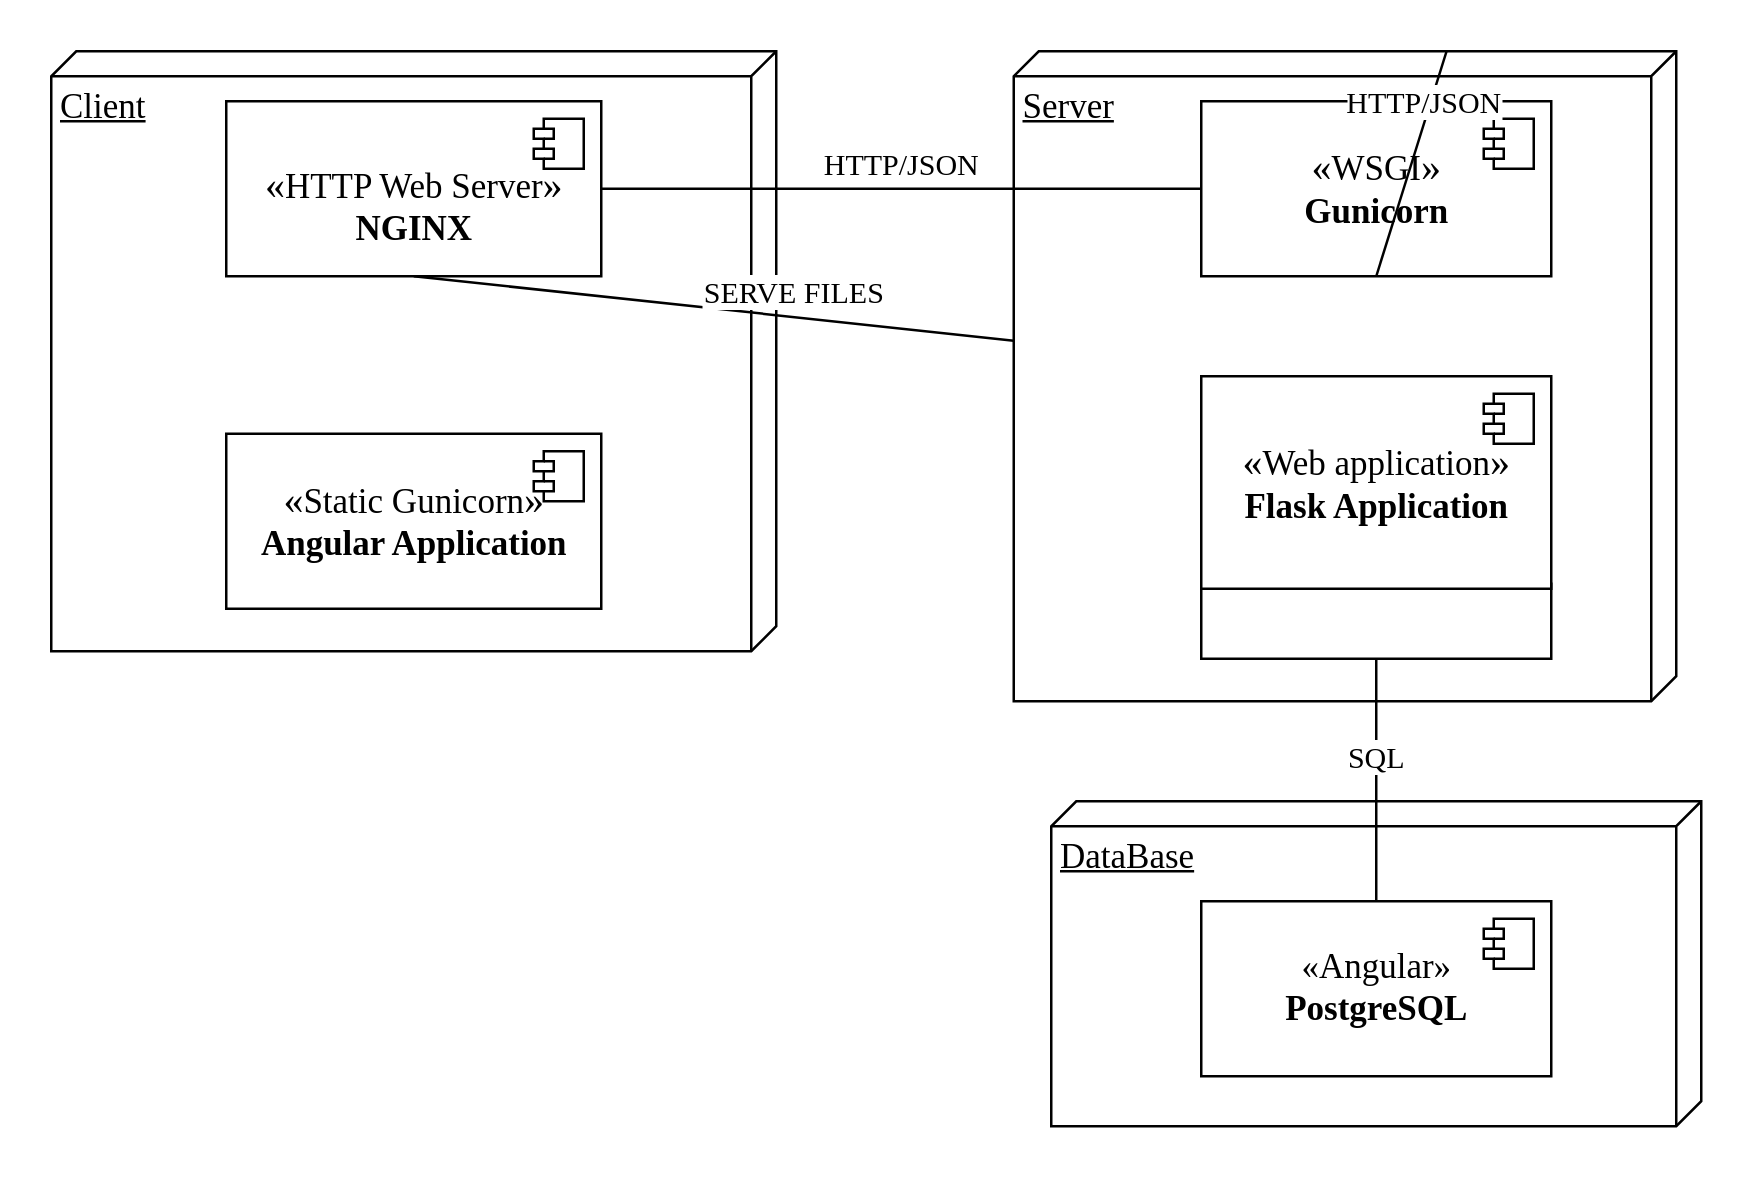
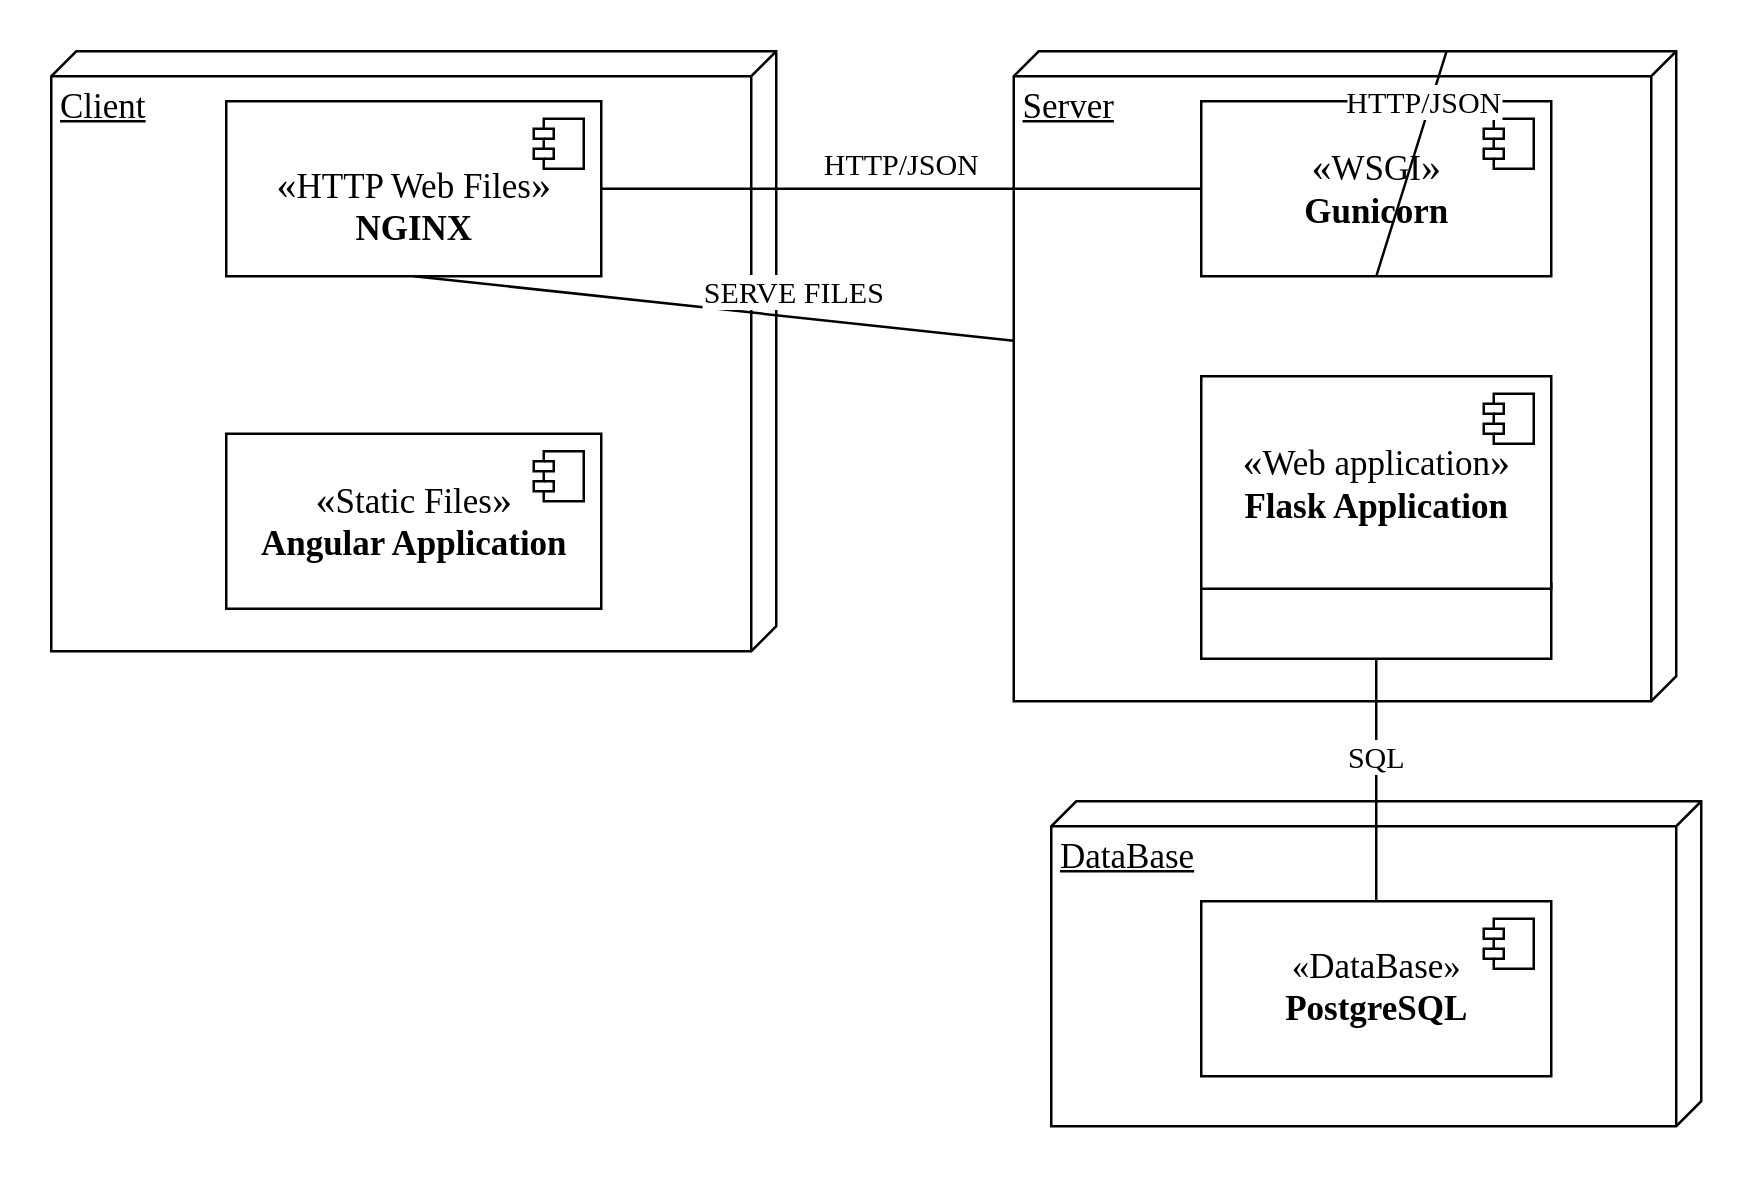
  <mxCell id="0" />
  <mxCell id="1" parent="0" />
  <mxCell id="2" value="&lt;font style=&quot;font-size: 14px&quot; face=&quot;Old Standard TT&quot;&gt;Server&lt;/font&gt;" style="verticalAlign=top;align=left;spacingTop=8;spacingLeft=2;spacingRight=12;shape=cube;size=10;direction=south;fontStyle=4;html=1;rounded=0;shadow=0;comic=0;labelBackgroundColor=none;strokeWidth=1;fontFamily=Verdana;fontSize=12" parent="1" vertex="1"><mxGeometry x="405" y="20" width="265" height="260" as="geometry" /></mxCell>
  <mxCell id="3" value="" style="rounded=0;whiteSpace=wrap;html=1;" parent="1" vertex="1"><mxGeometry x="480" y="233" width="140" height="30" as="geometry" /></mxCell>
  <mxCell id="4" value="&lt;font face=&quot;Old Standard TT&quot; style=&quot;font-size: 14px&quot;&gt;Client&lt;/font&gt;" style="verticalAlign=top;align=left;spacingTop=8;spacingLeft=2;spacingRight=12;shape=cube;size=10;direction=south;fontStyle=4;html=1;rounded=0;shadow=0;comic=0;labelBackgroundColor=none;strokeWidth=1;fontFamily=Verdana;fontSize=12" parent="1" vertex="1"><mxGeometry x="20" y="20" width="290" height="240" as="geometry" /></mxCell>
  <mxCell id="5" value="&lt;font face=&quot;Old Standard TT&quot; style=&quot;font-size: 14px&quot;&gt;DataBase&lt;/font&gt;" style="verticalAlign=top;align=left;spacingTop=8;spacingLeft=2;spacingRight=12;shape=cube;size=10;direction=south;fontStyle=4;html=1;rounded=0;shadow=0;comic=0;labelBackgroundColor=none;strokeWidth=1;fontFamily=Verdana;fontSize=12" parent="1" vertex="1"><mxGeometry x="420" y="320" width="260" height="130" as="geometry" /></mxCell>
- <mxCell id="6" value="&lt;font face=&quot;Old Standard TT&quot; style=&quot;font-size: 16px&quot;&gt;«&lt;/font&gt;&lt;font face=&quot;Old Standard TT&quot; style=&quot;font-size: 14px&quot;&gt;Static Gunicorn&lt;/font&gt;&lt;font face=&quot;Old Standard TT&quot;&gt;&lt;font style=&quot;font-size: 16px&quot;&gt;»&lt;/font&gt;&lt;br&gt;&lt;b style=&quot;font-size: 14px&quot;&gt;Angular Application&lt;/b&gt;&lt;/font&gt;" style="html=1;dropTarget=0;" parent="1" vertex="1"><mxGeometry x="90" y="173" width="150" height="70" as="geometry" /></mxCell>
+ <mxCell id="6" value="&lt;font face=&quot;Old Standard TT&quot; style=&quot;font-size: 16px&quot;&gt;«&lt;/font&gt;&lt;font face=&quot;Old Standard TT&quot; style=&quot;font-size: 14px&quot;&gt;Static Files&lt;/font&gt;&lt;font face=&quot;Old Standard TT&quot;&gt;&lt;font style=&quot;font-size: 16px&quot;&gt;»&lt;/font&gt;&lt;br&gt;&lt;b style=&quot;font-size: 14px&quot;&gt;Angular Application&lt;/b&gt;&lt;/font&gt;" style="html=1;dropTarget=0;" parent="1" vertex="1"><mxGeometry x="90" y="173" width="150" height="70" as="geometry" /></mxCell>
  <mxCell id="7" value="" style="shape=component;jettyWidth=8;jettyHeight=4;" parent="6" vertex="1"><mxGeometry x="1" width="20" height="20" relative="1" as="geometry"><mxPoint x="-27" y="7" as="offset" /></mxGeometry></mxCell>
- <mxCell id="8" value="&lt;font face=&quot;Old Standard TT&quot;&gt;&lt;br&gt;&lt;font style=&quot;font-size: 16px&quot;&gt;«&lt;/font&gt;&lt;/font&gt;&lt;font face=&quot;Old Standard TT&quot; style=&quot;font-size: 14px&quot;&gt;HTTP Web Server&lt;/font&gt;&lt;font face=&quot;Old Standard TT&quot;&gt;&lt;font style=&quot;font-size: 16px&quot;&gt;»&lt;/font&gt;&lt;br&gt;&lt;b style=&quot;font-size: 14px&quot;&gt;NGINX&lt;/b&gt;&lt;/font&gt;" style="html=1;dropTarget=0;" parent="1" vertex="1"><mxGeometry x="90" y="40" width="150" height="70" as="geometry" /></mxCell>
+ <mxCell id="8" value="&lt;font face=&quot;Old Standard TT&quot;&gt;&lt;br&gt;&lt;font style=&quot;font-size: 16px&quot;&gt;«&lt;/font&gt;&lt;/font&gt;&lt;font face=&quot;Old Standard TT&quot; style=&quot;font-size: 14px&quot;&gt;HTTP Web Files&lt;/font&gt;&lt;font face=&quot;Old Standard TT&quot;&gt;&lt;font style=&quot;font-size: 16px&quot;&gt;»&lt;/font&gt;&lt;br&gt;&lt;b style=&quot;font-size: 14px&quot;&gt;NGINX&lt;/b&gt;&lt;/font&gt;" style="html=1;dropTarget=0;" parent="1" vertex="1"><mxGeometry x="90" y="40" width="150" height="70" as="geometry" /></mxCell>
  <mxCell id="9" value="" style="shape=component;jettyWidth=8;jettyHeight=4;" parent="8" vertex="1"><mxGeometry x="1" width="20" height="20" relative="1" as="geometry"><mxPoint x="-27" y="7" as="offset" /></mxGeometry></mxCell>
  <mxCell id="10" value="&lt;font style=&quot;font-size: 16px&quot; face=&quot;Old Standard TT&quot;&gt;«&lt;/font&gt;&lt;font style=&quot;font-size: 14px&quot; face=&quot;Old Standard TT&quot;&gt;Web application&lt;/font&gt;&lt;font face=&quot;Old Standard TT&quot;&gt;&lt;font style=&quot;font-size: 16px&quot;&gt;»&lt;/font&gt;&lt;br&gt;&lt;b style=&quot;font-size: 14px&quot;&gt;Flask Application&lt;/b&gt;&lt;/font&gt;" style="html=1;dropTarget=0;" parent="1" vertex="1"><mxGeometry x="480" y="150" width="140" height="85" as="geometry" /></mxCell>
  <mxCell id="11" value="" style="shape=component;jettyWidth=8;jettyHeight=4;" parent="10" vertex="1"><mxGeometry x="1" width="20" height="20" relative="1" as="geometry"><mxPoint x="-27" y="7" as="offset" /></mxGeometry></mxCell>
  <mxCell id="12" value="&lt;font style=&quot;font-size: 16px&quot; face=&quot;Old Standard TT&quot;&gt;«&lt;/font&gt;&lt;font style=&quot;font-size: 14px&quot; face=&quot;Old Standard TT&quot;&gt;WSGI&lt;/font&gt;&lt;font face=&quot;Old Standard TT&quot;&gt;&lt;font style=&quot;font-size: 16px&quot;&gt;»&lt;/font&gt;&lt;br&gt;&lt;b style=&quot;font-size: 14px&quot;&gt;Gunicorn&lt;/b&gt;&lt;/font&gt;" style="html=1;dropTarget=0;" parent="1" vertex="1"><mxGeometry x="480" y="40" width="140" height="70" as="geometry" /></mxCell>
  <mxCell id="13" value="" style="shape=component;jettyWidth=8;jettyHeight=4;" parent="12" vertex="1"><mxGeometry x="1" width="20" height="20" relative="1" as="geometry"><mxPoint x="-27" y="7" as="offset" /></mxGeometry></mxCell>
- <mxCell id="14" value="&lt;font style=&quot;font-size: 14px&quot; face=&quot;Old Standard TT&quot;&gt;«Angular»&lt;br&gt;&lt;b&gt;PostgreSQL&lt;/b&gt;&lt;/font&gt;" style="html=1;dropTarget=0;" parent="1" vertex="1"><mxGeometry x="480" y="360" width="140" height="70" as="geometry" /></mxCell>
+ <mxCell id="14" value="&lt;font style=&quot;font-size: 14px&quot; face=&quot;Old Standard TT&quot;&gt;«DataBase»&lt;br&gt;&lt;b&gt;PostgreSQL&lt;/b&gt;&lt;/font&gt;" style="html=1;dropTarget=0;" parent="1" vertex="1"><mxGeometry x="480" y="360" width="140" height="70" as="geometry" /></mxCell>
  <mxCell id="15" value="" style="shape=component;jettyWidth=8;jettyHeight=4;" parent="14" vertex="1"><mxGeometry x="1" width="20" height="20" relative="1" as="geometry"><mxPoint x="-27" y="7" as="offset" /></mxGeometry></mxCell>
  <mxCell id="16" value="&lt;font face=&quot;Old Standard TT&quot; style=&quot;font-size: 12px&quot;&gt;HTTP/JSON&lt;/font&gt;" style="html=1;verticalAlign=bottom;endArrow=none;endFill=0;entryX=0;entryY=0.5;entryDx=0;entryDy=0;exitX=1;exitY=0.5;exitDx=0;exitDy=0;rounded=0;" parent="1" source="8" target="12" edge="1"><mxGeometry width="80" relative="1" as="geometry"><mxPoint x="221" y="135" as="sourcePoint" /><mxPoint x="403.83" y="147.6" as="targetPoint" /><Array as="points"><mxPoint x="270" y="75" /><mxPoint x="310" y="75" /></Array><mxPoint as="offset" /></mxGeometry></mxCell>
  <mxCell id="17" value="&lt;font face=&quot;Old Standard TT&quot; style=&quot;font-size: 12px&quot;&gt;SQL&lt;/font&gt;" style="html=1;verticalAlign=bottom;endArrow=none;entryX=0.5;entryY=0;entryDx=0;entryDy=0;endFill=0;exitX=0.5;exitY=1;exitDx=0;exitDy=0;" parent="1" source="3" target="14" edge="1"><mxGeometry width="80" relative="1" as="geometry"><mxPoint x="550" y="280" as="sourcePoint" /><mxPoint x="640" y="280" as="targetPoint" /></mxGeometry></mxCell>
  <mxCell id="18" value="&lt;font face=&quot;Old Standard TT&quot; style=&quot;font-size: 12px&quot;&gt;SERVE FILES&lt;br&gt;&lt;/font&gt;" style="html=1;verticalAlign=bottom;endArrow=none;endFill=0;exitX=0.5;exitY=1;exitDx=0;exitDy=0;" parent="1" source="8" target="2" edge="1"><mxGeometry x="0.27" width="80" relative="1" as="geometry"><mxPoint x="-130" y="85" as="sourcePoint" /><mxPoint x="100" y="85" as="targetPoint" /><mxPoint as="offset" /></mxGeometry></mxCell>
  <mxCell id="19" value="&lt;font face=&quot;Old Standard TT&quot; style=&quot;font-size: 12px&quot;&gt;HTTP/JSON&lt;/font&gt;" style="html=1;verticalAlign=bottom;endArrow=none;endFill=0;exitX=0.5;exitY=1;exitDx=0;exitDy=0;" parent="1" source="12" target="2" edge="1"><mxGeometry x="0.333" width="80" relative="1" as="geometry"><mxPoint x="560" y="260" as="sourcePoint" /><mxPoint x="550" y="140" as="targetPoint" /><mxPoint as="offset" /></mxGeometry></mxCell>
